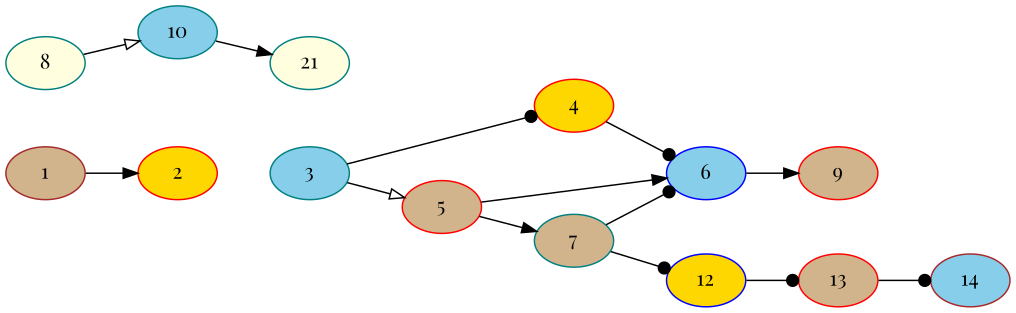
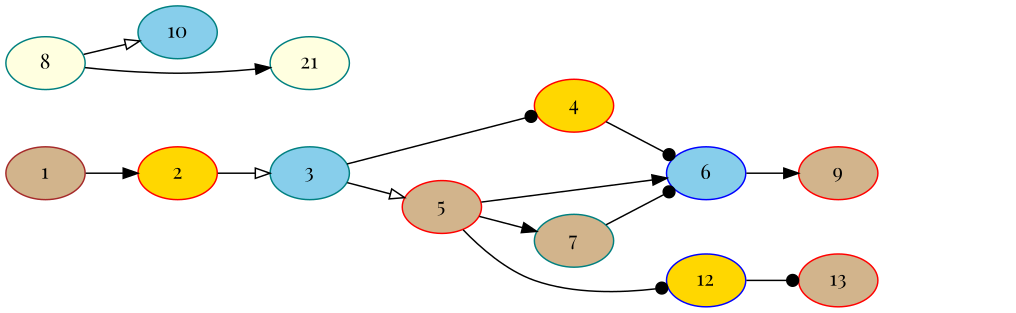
  digraph {
    fontname="Playfair Display"
    rankdir=LR
    node [color=red fillcolor=tan fontname="Playfair Display" style=filled]
    edge [arrowhead=dot fontname="Playfair Display"]
    1 [color=brown]
    2 [fillcolor=gold]
    3 [color=teal fillcolor=skyblue]
    4 [fillcolor=gold]
    5
    6 [color=blue fillcolor=skyblue]
    7 [color=teal]
    12 [color=blue fillcolor=gold]
    9
    13
    8 [color=teal fillcolor=lightyellow]
    10 [color=teal fillcolor=skyblue]
    n13 [color=teal fillcolor=lightyellow label=21]
-   14 [color=brown fillcolor=skyblue]
    1 -> 2 [arrowhead=normal]
+   2 -> 3 [arrowhead=onormal]
    3 -> 4
    3 -> 5 [arrowhead=onormal]
    4 -> 6
    5 -> 6 [arrowhead=normal]
    5 -> 7 [arrowhead=normal]
-   7 -> 12
+   5 -> 12
    6 -> 9 [arrowhead=normal]
    7 -> 6
    12 -> 13
-   13 -> 14
    8 -> 10 [arrowhead=onormal]
-   10 -> n13 [arrowhead=normal]
+   8 -> n13 [arrowhead=normal]
  }
